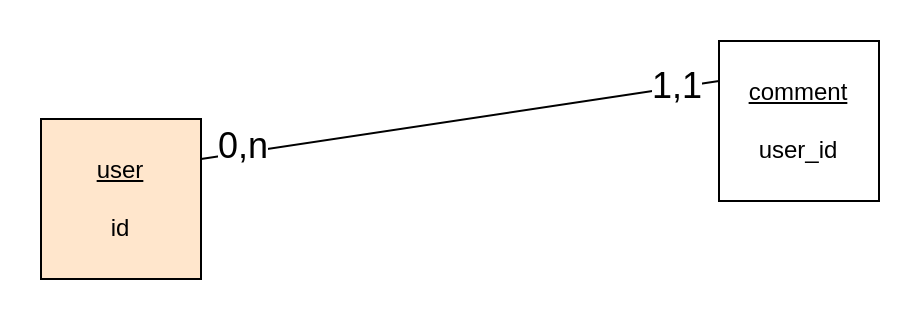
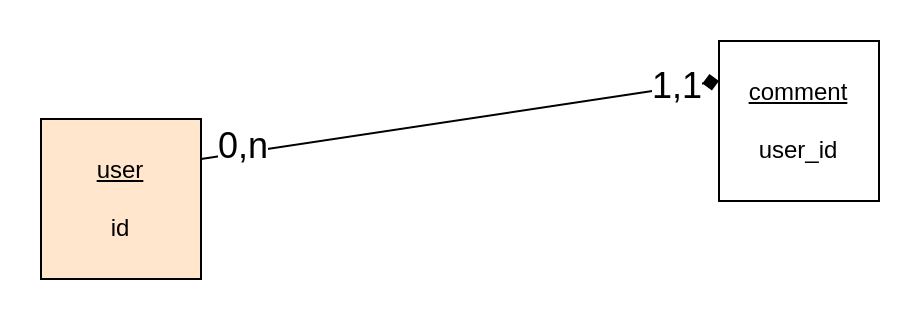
  <mxCell id="0" />
  <mxCell id="1" parent="0" />
  <mxCell id="2" value="&lt;u&gt;user&lt;/u&gt;&lt;br&gt;&lt;br&gt;id" style="whiteSpace=wrap;html=1;aspect=fixed;fillColor=#ffe6cc;" vertex="1" parent="1"><mxGeometry x="20" y="59" width="80" height="80" as="geometry" /></mxCell>
  <mxCell id="3" value="&lt;u&gt;comment&lt;/u&gt;&lt;br&gt;&lt;br&gt;user_id" style="whiteSpace=wrap;html=1;aspect=fixed;" vertex="1" parent="1"><mxGeometry x="359" y="20" width="80" height="80" as="geometry" /></mxCell>
- <mxCell id="4" value="" style="endArrow=none;html=1;exitX=1;exitY=0.25;exitDx=0;exitDy=0;entryX=0;entryY=0.25;entryDx=0;entryDy=0;" edge="1" parent="1" source="2" target="3"><mxGeometry width="50" height="50" relative="1" as="geometry"><mxPoint x="159" y="140" as="sourcePoint" /><mxPoint x="209" y="90" as="targetPoint" /></mxGeometry></mxCell>
+ <mxCell id="4" value="" style="endArrow=diamond;html=1;exitX=1;exitY=0.25;exitDx=0;exitDy=0;entryX=0;entryY=0.25;entryDx=0;entryDy=0;" edge="1" parent="1" source="2" target="3"><mxGeometry width="50" height="50" relative="1" as="geometry"><mxPoint x="159" y="140" as="sourcePoint" /><mxPoint x="209" y="90" as="targetPoint" /></mxGeometry></mxCell>
  <mxCell id="5" value="&lt;font style=&quot;font-size: 18px;&quot;&gt;0,n&lt;/font&gt;" style="edgeLabel;html=1;align=center;verticalAlign=middle;resizable=0;points=[];" vertex="1" connectable="0" parent="4"><mxGeometry x="-0.84" y="3" relative="1" as="geometry"><mxPoint as="offset" /></mxGeometry></mxCell>
  <mxCell id="6" value="&lt;font style=&quot;font-size: 18px;&quot;&gt;1,1&lt;/font&gt;" style="edgeLabel;html=1;align=center;verticalAlign=middle;resizable=0;points=[];" vertex="1" connectable="0" parent="4"><mxGeometry x="0.834" y="1" relative="1" as="geometry"><mxPoint as="offset" /></mxGeometry></mxCell>
